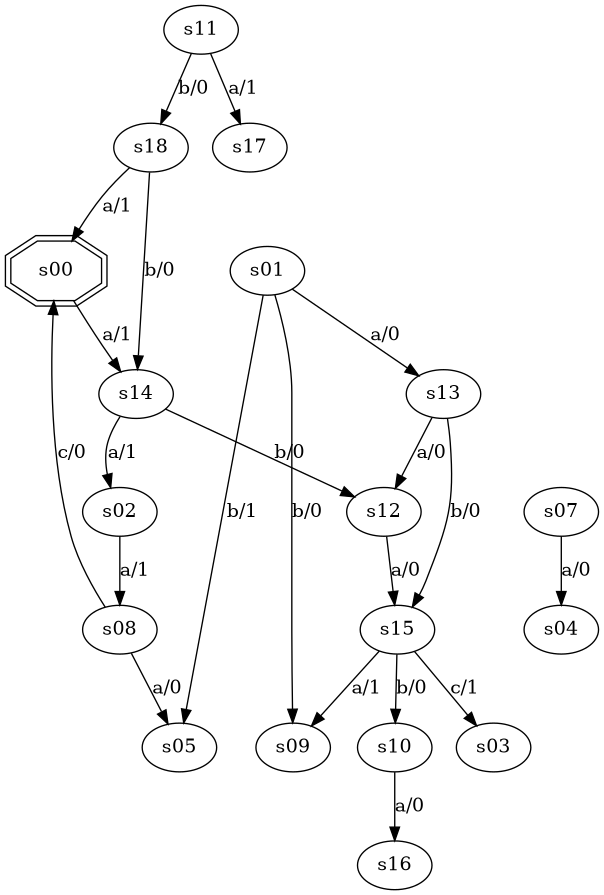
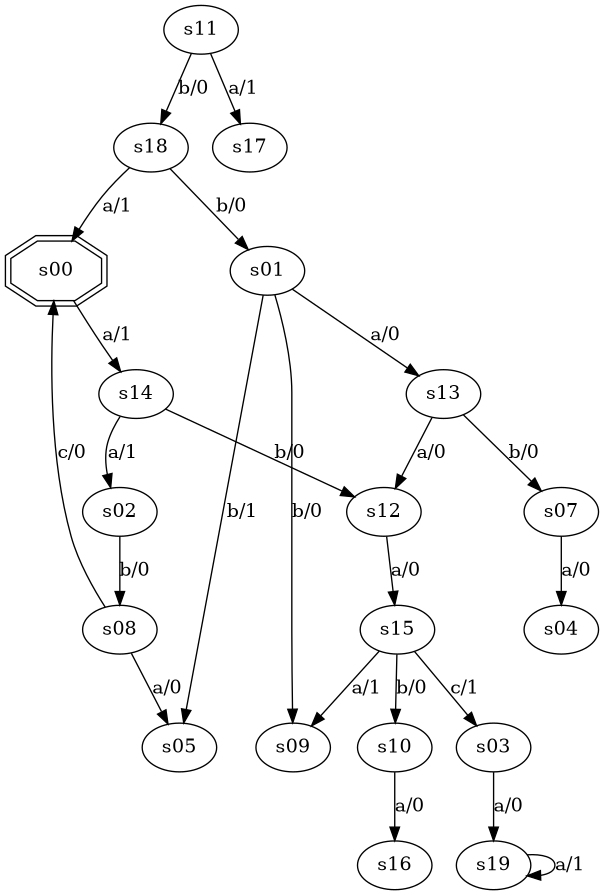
  digraph {
    s00 [shape=doubleoctagon]
    s14
    s02
    s12
    s08
    s15
    s01
    s05
    s09
    s13
    s07
    s03
+   s19
    s04
    s11
    s17
    s18
    s10
    s16
    s00 -> s14 [label="a/1"]
    s14 -> s02 [label="a/1"]
    s14 -> s12 [label="b/0"]
-   s02 -> s08 [label="a/1"]
+   s02 -> s08 [label="b/0"]
    s12 -> s15 [label="a/0"]
    s08 -> s00 [label="c/0"]
    s08 -> s05 [label="a/0"]
    s15 -> s09 [label="a/1"]
    s15 -> s03 [label="c/1"]
    s15 -> s10 [label="b/0"]
    s01 -> s05 [label="b/1"]
    s01 -> s09 [label="b/0"]
    s01 -> s13 [label="a/0"]
    s13 -> s12 [label="a/0"]
-   s13 -> s15 [label="b/0"]
+   s13 -> s07 [label="b/0"]
    s07 -> s04 [label="a/0"]
+   s03 -> s19 [label="a/0"]
+   s19 -> s19 [label="a/1"]
    s11 -> s17 [label="a/1"]
    s11 -> s18 [label="b/0"]
    s18 -> s00 [label="a/1"]
-   s18 -> s14 [label="b/0"]
+   s18 -> s01 [label="b/0"]
    s10 -> s16 [label="a/0"]
  }
